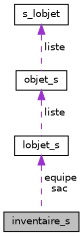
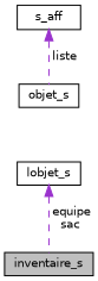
  digraph {
    node [color=black fillcolor=white fontname=Helvetica fontsize=10 shape=record style=filled]
    edge [color=darkorchid3 dir=back fontname=Helvetica fontsize=10 labelfontname=Helvetica labelfontsize=10 style=dashed]
    n1 [fillcolor=grey75 fontcolor=black height=0.2 label=inventaire_s width=0.4]
    n2 [height=0.2 label=lobjet_s width=0.4]
    n3 [height=0.2 label=objet_s width=0.4]
-   n4 [height=0.2 label=s_lobjet width=0.4]
+   n4 [height=0.2 label=s_aff width=0.4]
    n2 -> n1 [label=" equipe\nsac"]
-   n3 -> n2 [label=" liste"]
    n4 -> n3 [label=" liste"]
  }
